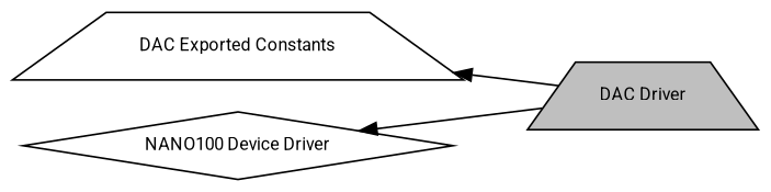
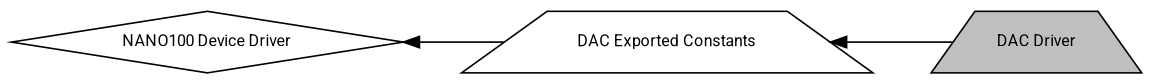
  digraph {
    fontname=Roboto
    rankdir=LR
    node [color=black fillcolor=white fontname=Roboto fontsize=10 shape=trapezium style=filled]
    edge [dir=back fontname=Roboto fontsize=10 labelfontname=Helvetica labelfontsize=10 shape=plaintext style=solid]
    n1 [fillcolor=grey75 fontcolor=black height=0.2 label="DAC Driver" width=0.4]
    n2 [height=0.2 label="DAC Exported Constants" width=0.4]
    n3 [height=0.2 label="NANO100 Device Driver" shape=diamond width=0.4]
    n2 -> n1
-   n3 -> n1
+   n3 -> n2
  }
